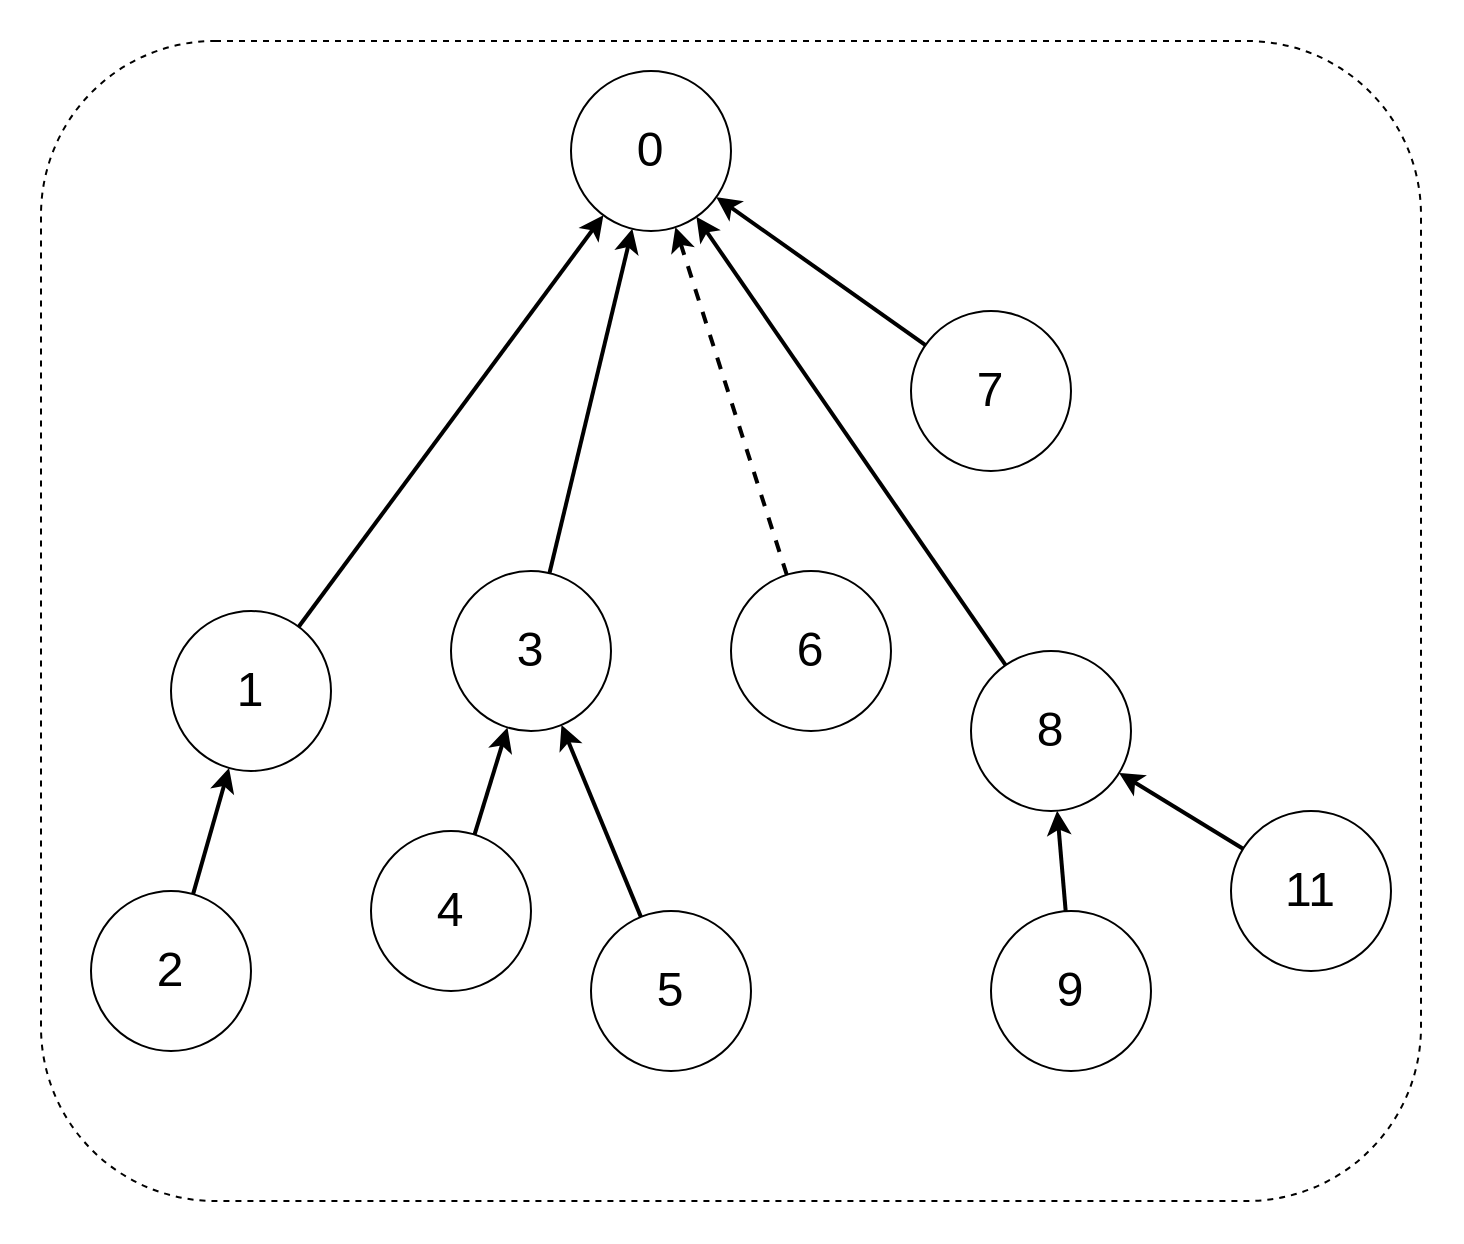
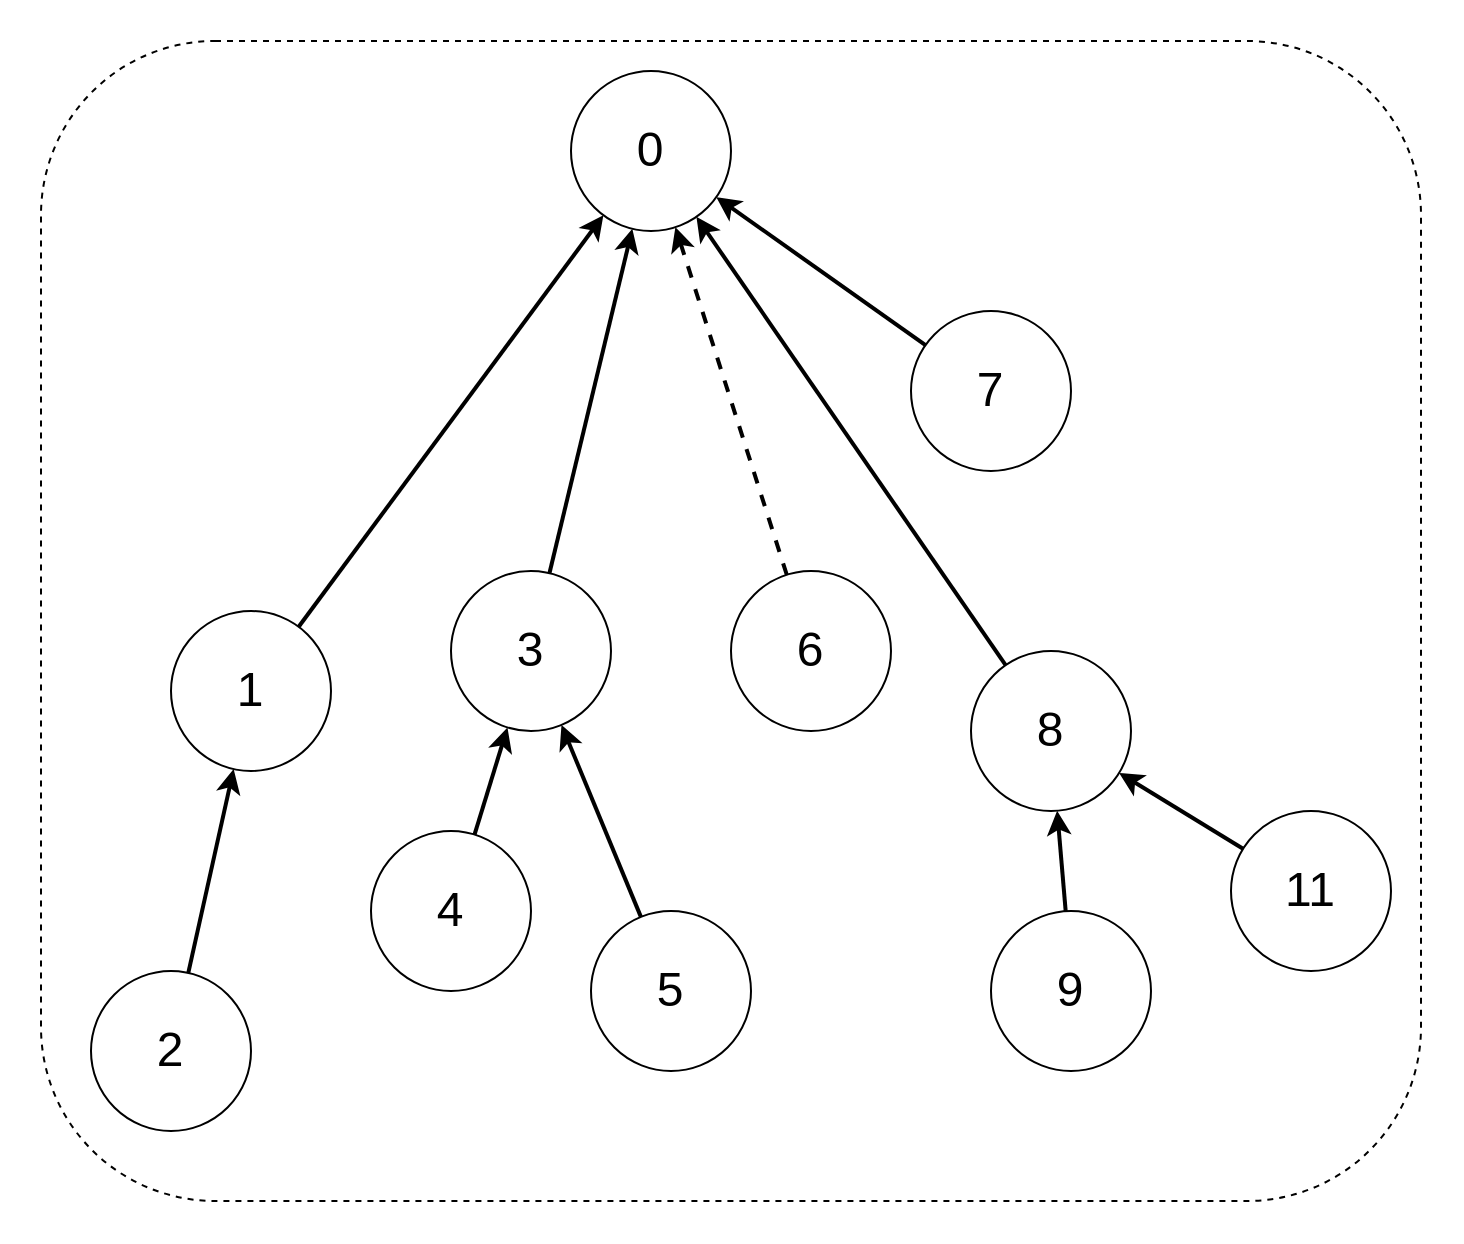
  <mxCell id="0" />
  <mxCell id="1" parent="0" />
  <mxCell id="2" value="" style="rounded=1;whiteSpace=wrap;html=1;strokeColor=#000000;fillColor=none;dashed=1;" parent="1" vertex="1"><mxGeometry x="20" y="20" width="690" height="580" as="geometry" /></mxCell>
  <mxCell id="3" value="7" style="ellipse;whiteSpace=wrap;html=1;aspect=fixed;fontSize=24;" parent="1" vertex="1"><mxGeometry x="455" y="155" width="80" height="80" as="geometry" /></mxCell>
- <mxCell id="4" value="2" style="ellipse;whiteSpace=wrap;html=1;aspect=fixed;fontSize=24;" parent="1" vertex="1"><mxGeometry x="45" y="445" width="80" height="80" as="geometry" /></mxCell>
+ <mxCell id="4" value="2" style="ellipse;whiteSpace=wrap;html=1;aspect=fixed;fontSize=24;" parent="1" vertex="1"><mxGeometry x="45" y="485" width="80" height="80" as="geometry" /></mxCell>
  <mxCell id="5" value="" style="endArrow=classic;html=1;strokeWidth=2;" parent="1" source="4" target="7" edge="1"><mxGeometry width="50" height="50" relative="1" as="geometry"><mxPoint x="275" y="368" as="sourcePoint" /><mxPoint x="325" y="318" as="targetPoint" /></mxGeometry></mxCell>
  <mxCell id="6" value="3" style="ellipse;whiteSpace=wrap;html=1;aspect=fixed;fontSize=24;" parent="1" vertex="1"><mxGeometry x="225" y="285" width="80" height="80" as="geometry" /></mxCell>
  <mxCell id="7" value="1" style="ellipse;whiteSpace=wrap;html=1;aspect=fixed;fontSize=24;" parent="1" vertex="1"><mxGeometry x="85" y="305" width="80" height="80" as="geometry" /></mxCell>
  <mxCell id="8" value="4" style="ellipse;whiteSpace=wrap;html=1;aspect=fixed;fontSize=24;" parent="1" vertex="1"><mxGeometry x="185" y="415" width="80" height="80" as="geometry" /></mxCell>
  <mxCell id="9" value="" style="endArrow=classic;html=1;strokeWidth=2;" parent="1" source="7" target="12" edge="1"><mxGeometry width="50" height="50" relative="1" as="geometry"><mxPoint x="77.945" y="490.735" as="sourcePoint" /><mxPoint x="124.87" y="418.147" as="targetPoint" /></mxGeometry></mxCell>
  <mxCell id="10" value="" style="endArrow=classic;html=1;strokeWidth=2;" parent="1" source="8" target="6" edge="1"><mxGeometry width="50" height="50" relative="1" as="geometry"><mxPoint x="65" y="628" as="sourcePoint" /><mxPoint x="140" y="465" as="targetPoint" /></mxGeometry></mxCell>
  <mxCell id="11" value="" style="endArrow=classic;html=1;strokeWidth=2;" parent="1" source="6" target="12" edge="1"><mxGeometry width="50" height="50" relative="1" as="geometry"><mxPoint x="365" y="298" as="sourcePoint" /><mxPoint x="415" y="248" as="targetPoint" /></mxGeometry></mxCell>
  <mxCell id="12" value="0" style="ellipse;whiteSpace=wrap;html=1;aspect=fixed;fontSize=24;" parent="1" vertex="1"><mxGeometry x="285" y="35" width="80" height="80" as="geometry" /></mxCell>
  <mxCell id="13" value="5" style="ellipse;whiteSpace=wrap;html=1;aspect=fixed;fontSize=24;" parent="1" vertex="1"><mxGeometry x="295" y="455" width="80" height="80" as="geometry" /></mxCell>
  <mxCell id="14" value="11" style="ellipse;whiteSpace=wrap;html=1;aspect=fixed;fontSize=24;" parent="1" vertex="1"><mxGeometry x="615" y="405" width="80" height="80" as="geometry" /></mxCell>
  <mxCell id="15" value="6" style="ellipse;whiteSpace=wrap;html=1;aspect=fixed;fontSize=24;" parent="1" vertex="1"><mxGeometry x="365" y="285" width="80" height="80" as="geometry" /></mxCell>
  <mxCell id="16" value="8" style="ellipse;whiteSpace=wrap;html=1;aspect=fixed;fontSize=24;" parent="1" vertex="1"><mxGeometry x="485" y="325" width="80" height="80" as="geometry" /></mxCell>
  <mxCell id="17" value="9" style="ellipse;whiteSpace=wrap;html=1;aspect=fixed;fontSize=24;" parent="1" vertex="1"><mxGeometry x="495" y="455" width="80" height="80" as="geometry" /></mxCell>
  <mxCell id="18" value="" style="endArrow=classic;html=1;strokeWidth=2;" parent="1" source="16" target="12" edge="1"><mxGeometry width="50" height="50" relative="1" as="geometry"><mxPoint x="115" y="525" as="sourcePoint" /><mxPoint x="165" y="475" as="targetPoint" /></mxGeometry></mxCell>
  <mxCell id="19" value="" style="endArrow=classic;html=1;strokeWidth=2;" parent="1" source="13" target="6" edge="1"><mxGeometry width="50" height="50" relative="1" as="geometry"><mxPoint x="599.052" y="370.109" as="sourcePoint" /><mxPoint x="579.936" y="119.892" as="targetPoint" /></mxGeometry></mxCell>
  <mxCell id="20" value="" style="endArrow=classic;html=1;strokeWidth=2;dashed=1;" parent="1" source="15" target="12" edge="1"><mxGeometry width="50" height="50" relative="1" as="geometry"><mxPoint x="505.288" y="379.126" as="sourcePoint" /><mxPoint x="569.839" y="284.962" as="targetPoint" /></mxGeometry></mxCell>
  <mxCell id="21" value="" style="endArrow=classic;html=1;strokeWidth=2;" parent="1" source="14" target="16" edge="1"><mxGeometry width="50" height="50" relative="1" as="geometry"><mxPoint x="805.052" y="395.109" as="sourcePoint" /><mxPoint x="785.936" y="144.892" as="targetPoint" /></mxGeometry></mxCell>
  <mxCell id="22" value="" style="endArrow=classic;html=1;strokeWidth=2;" parent="1" source="17" target="16" edge="1"><mxGeometry width="50" height="50" relative="1" as="geometry"><mxPoint x="868.929" y="363.241" as="sourcePoint" /><mxPoint x="795.021" y="274.801" as="targetPoint" /></mxGeometry></mxCell>
  <mxCell id="23" value="" style="endArrow=classic;html=1;strokeColor=#000000;strokeWidth=2;" parent="1" source="3" target="12" edge="1"><mxGeometry width="50" height="50" relative="1" as="geometry"><mxPoint x="325" y="45" as="sourcePoint" /><mxPoint x="375" y="-5" as="targetPoint" /></mxGeometry></mxCell>
